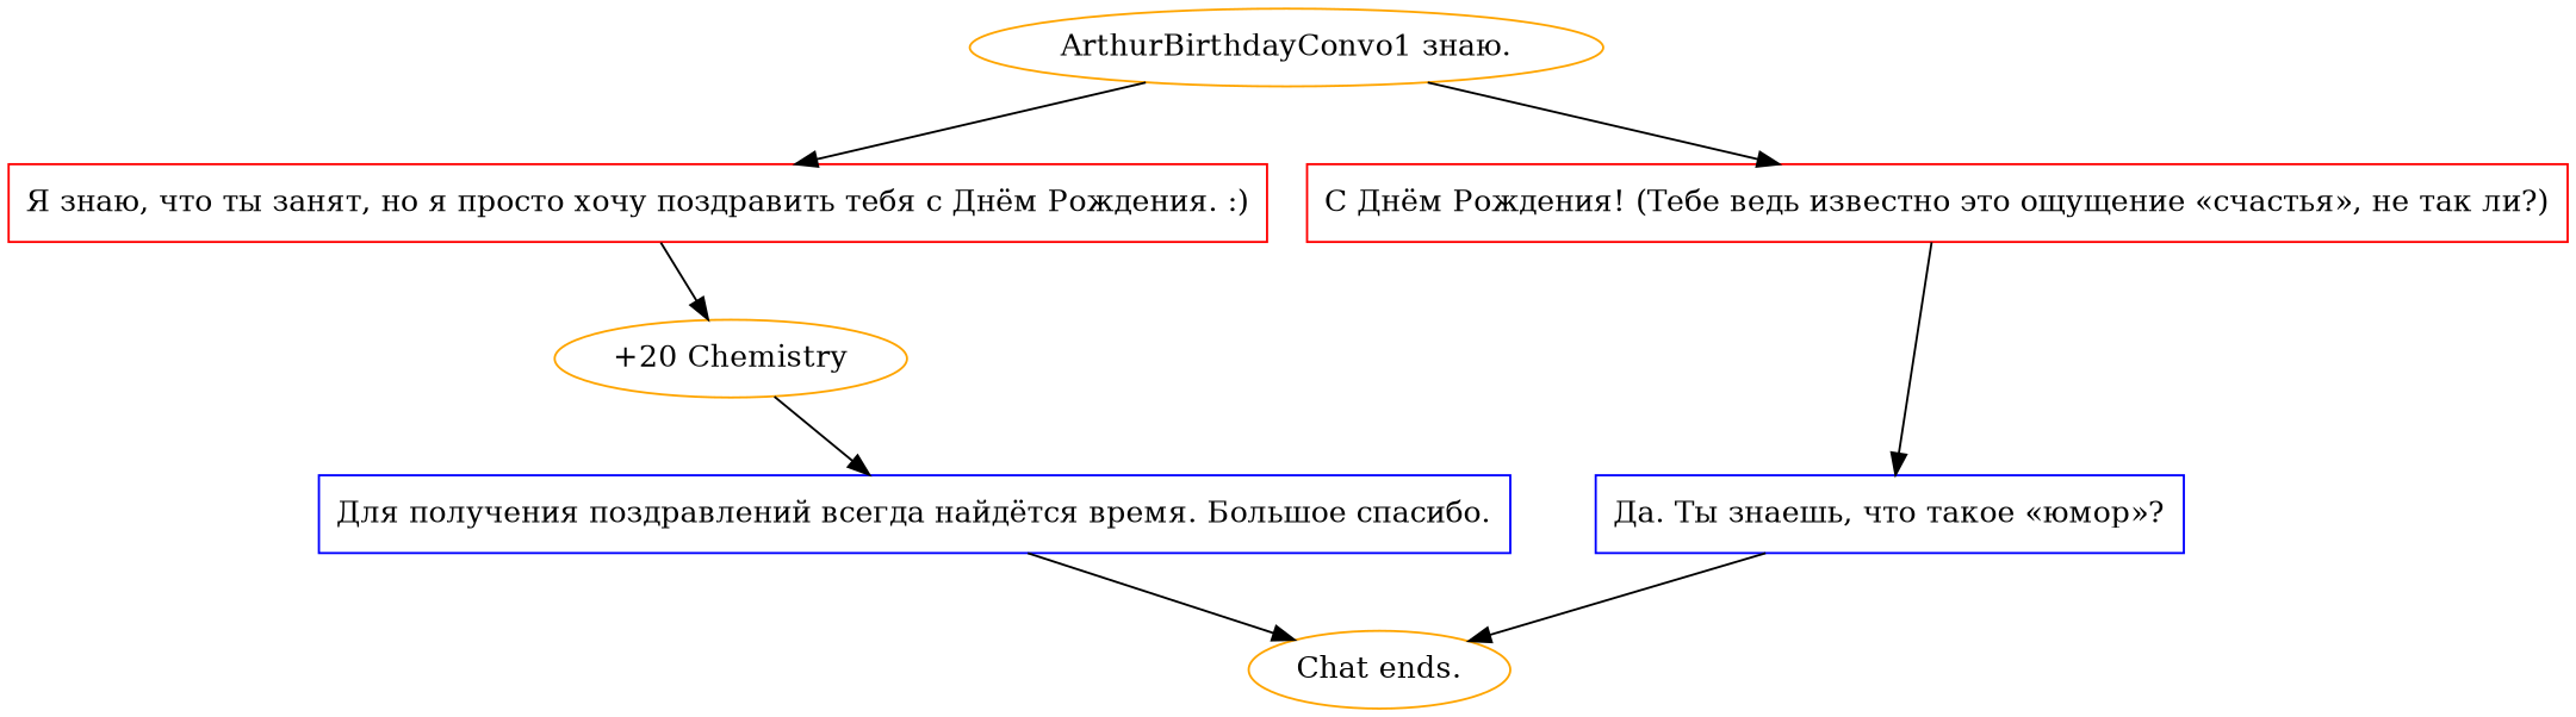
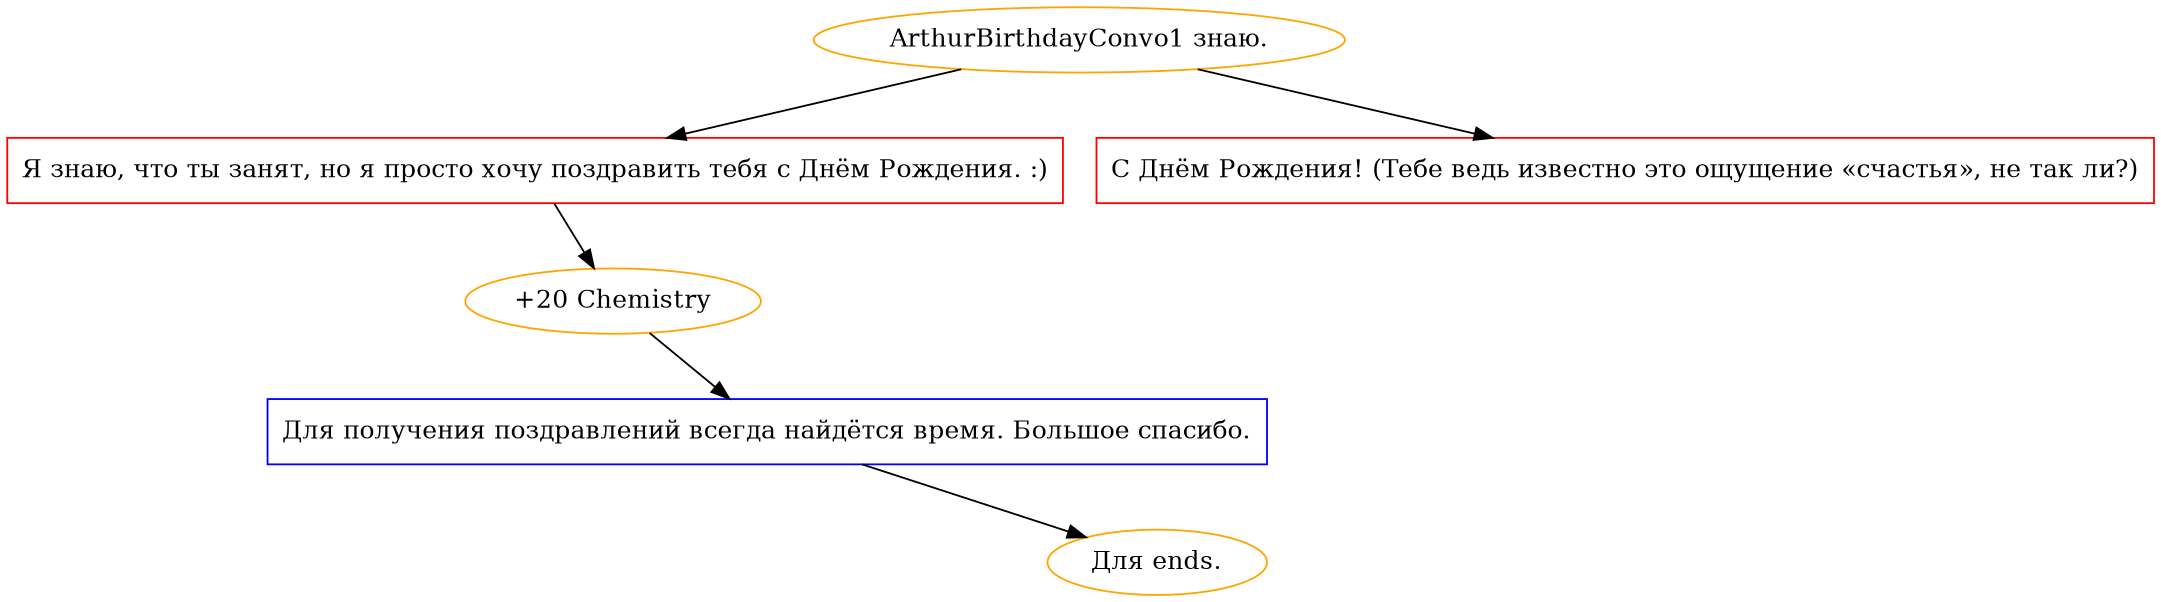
  digraph {
    node [color=orange shape=box]
    n1 [label="ArthurBirthdayConvo1 знаю." shape=""]
    n2 [color=red label="Я знаю, что ты занят, но я просто хочу поздравить тебя с Днём Рождения. :)"]
    n3 [color=red label="С Днём Рождения! (Тебе ведь известно это ощущение «счастья», не так ли?)"]
    n4 [label="+20 Chemistry" shape=""]
-   n5 [color=blue label="Да. Ты знаешь, что такое «юмор»?"]
    n6 [color=blue label="Для получения поздравлений всегда найдётся время. Большое спасибо."]
-   "Chat ends." [shape=""]
+   "Chat ends." [label="Для ends." shape=""]
    n1 -> n2
    n1 -> n3
    n2 -> n4
-   n3 -> n5
    n4 -> n6
-   n5 -> "Chat ends."
    n6 -> "Chat ends."
  }
